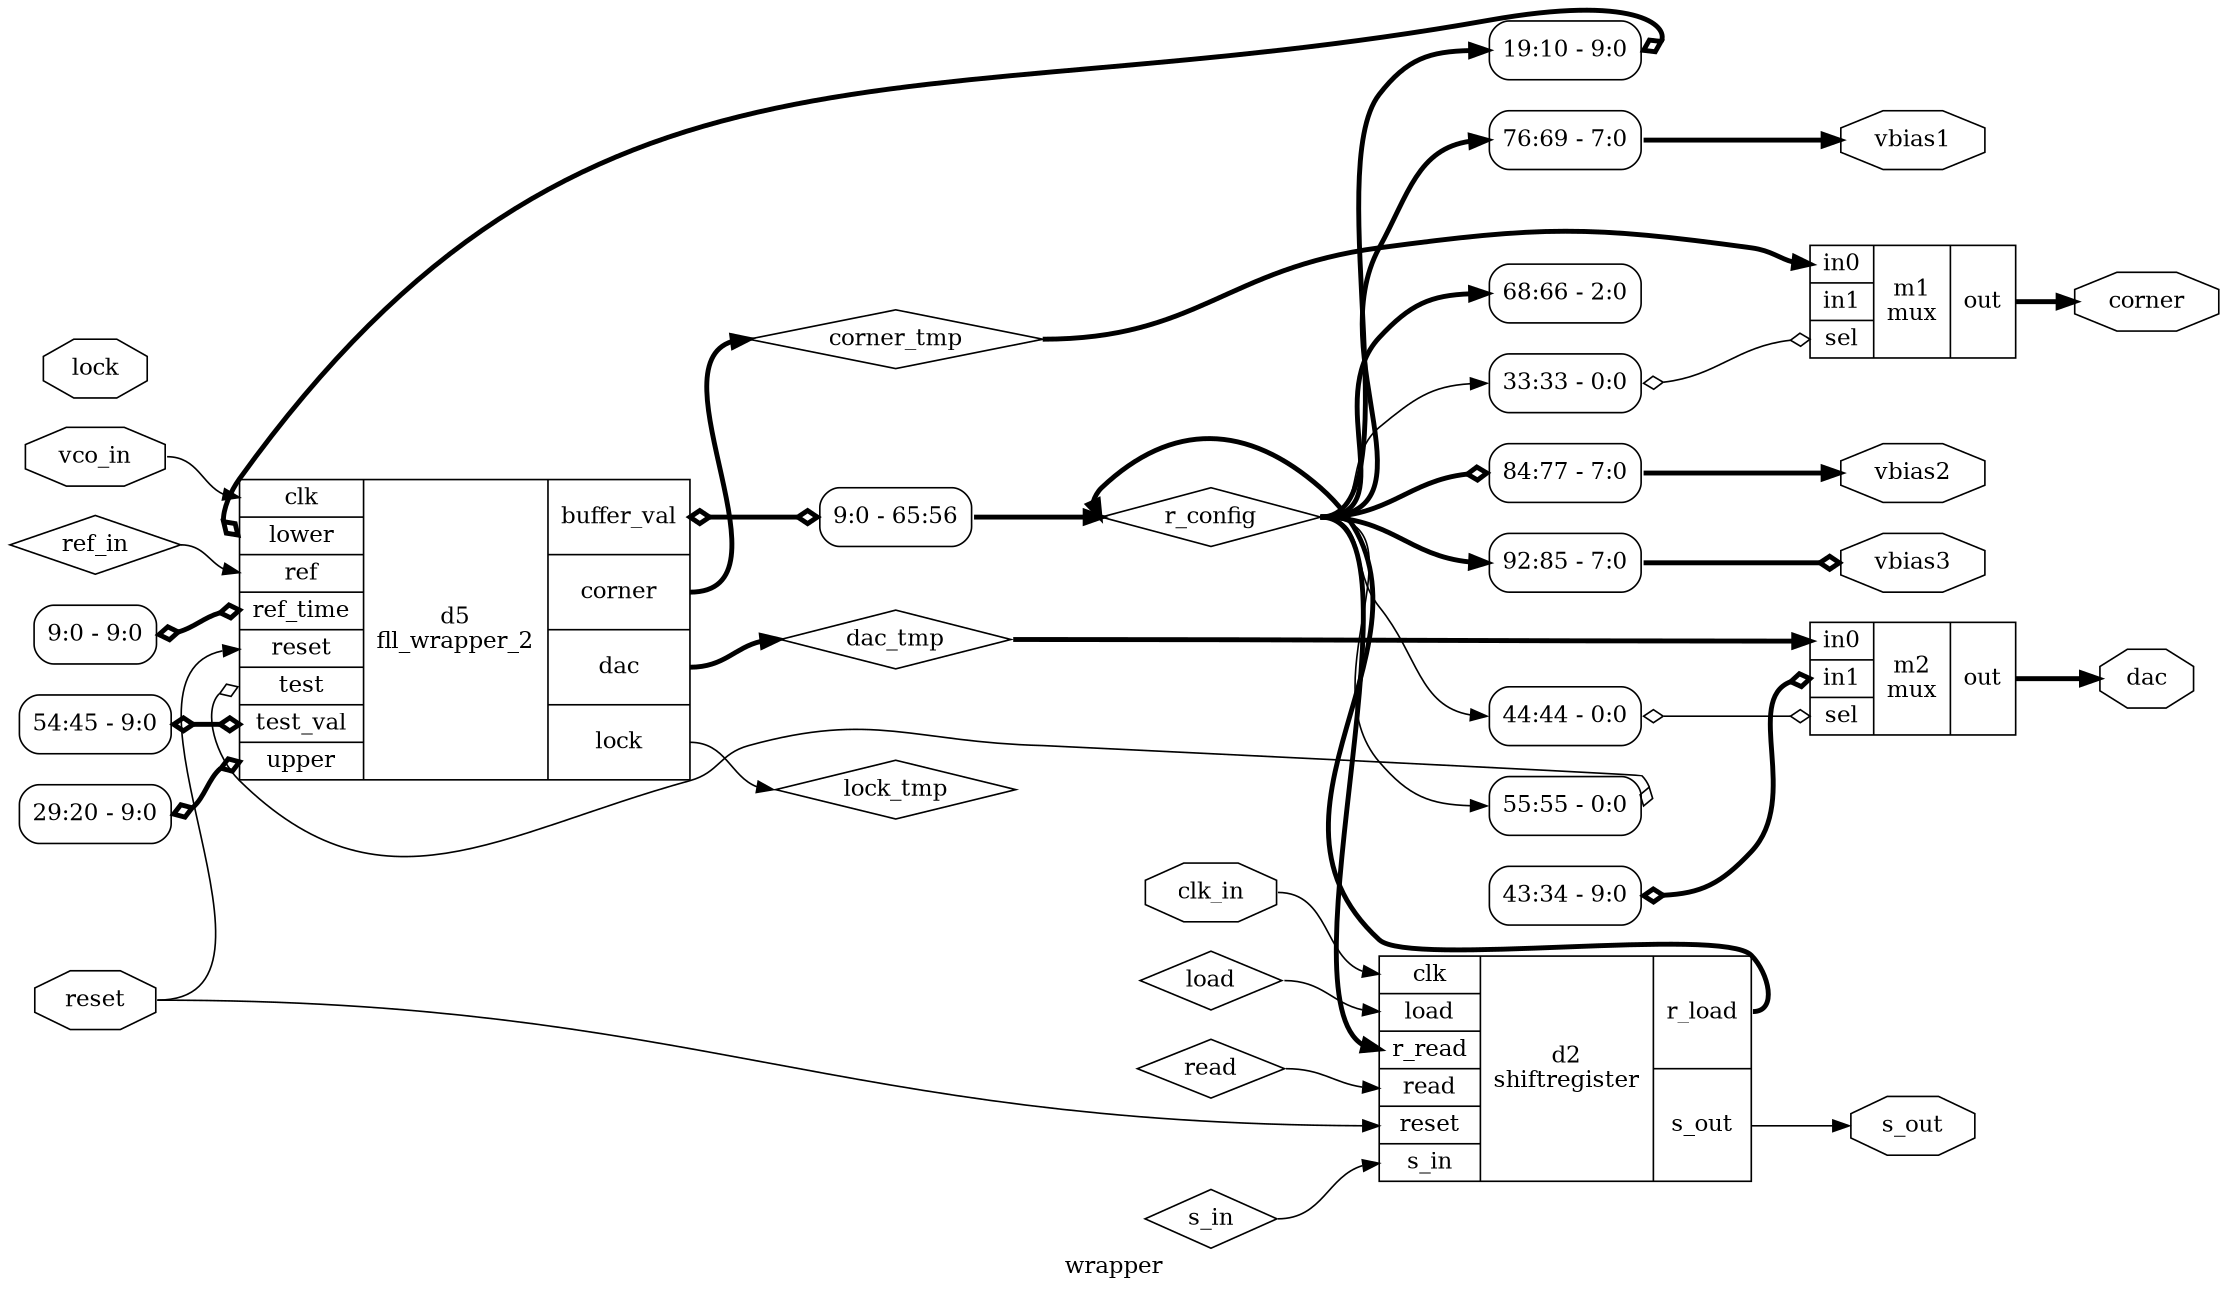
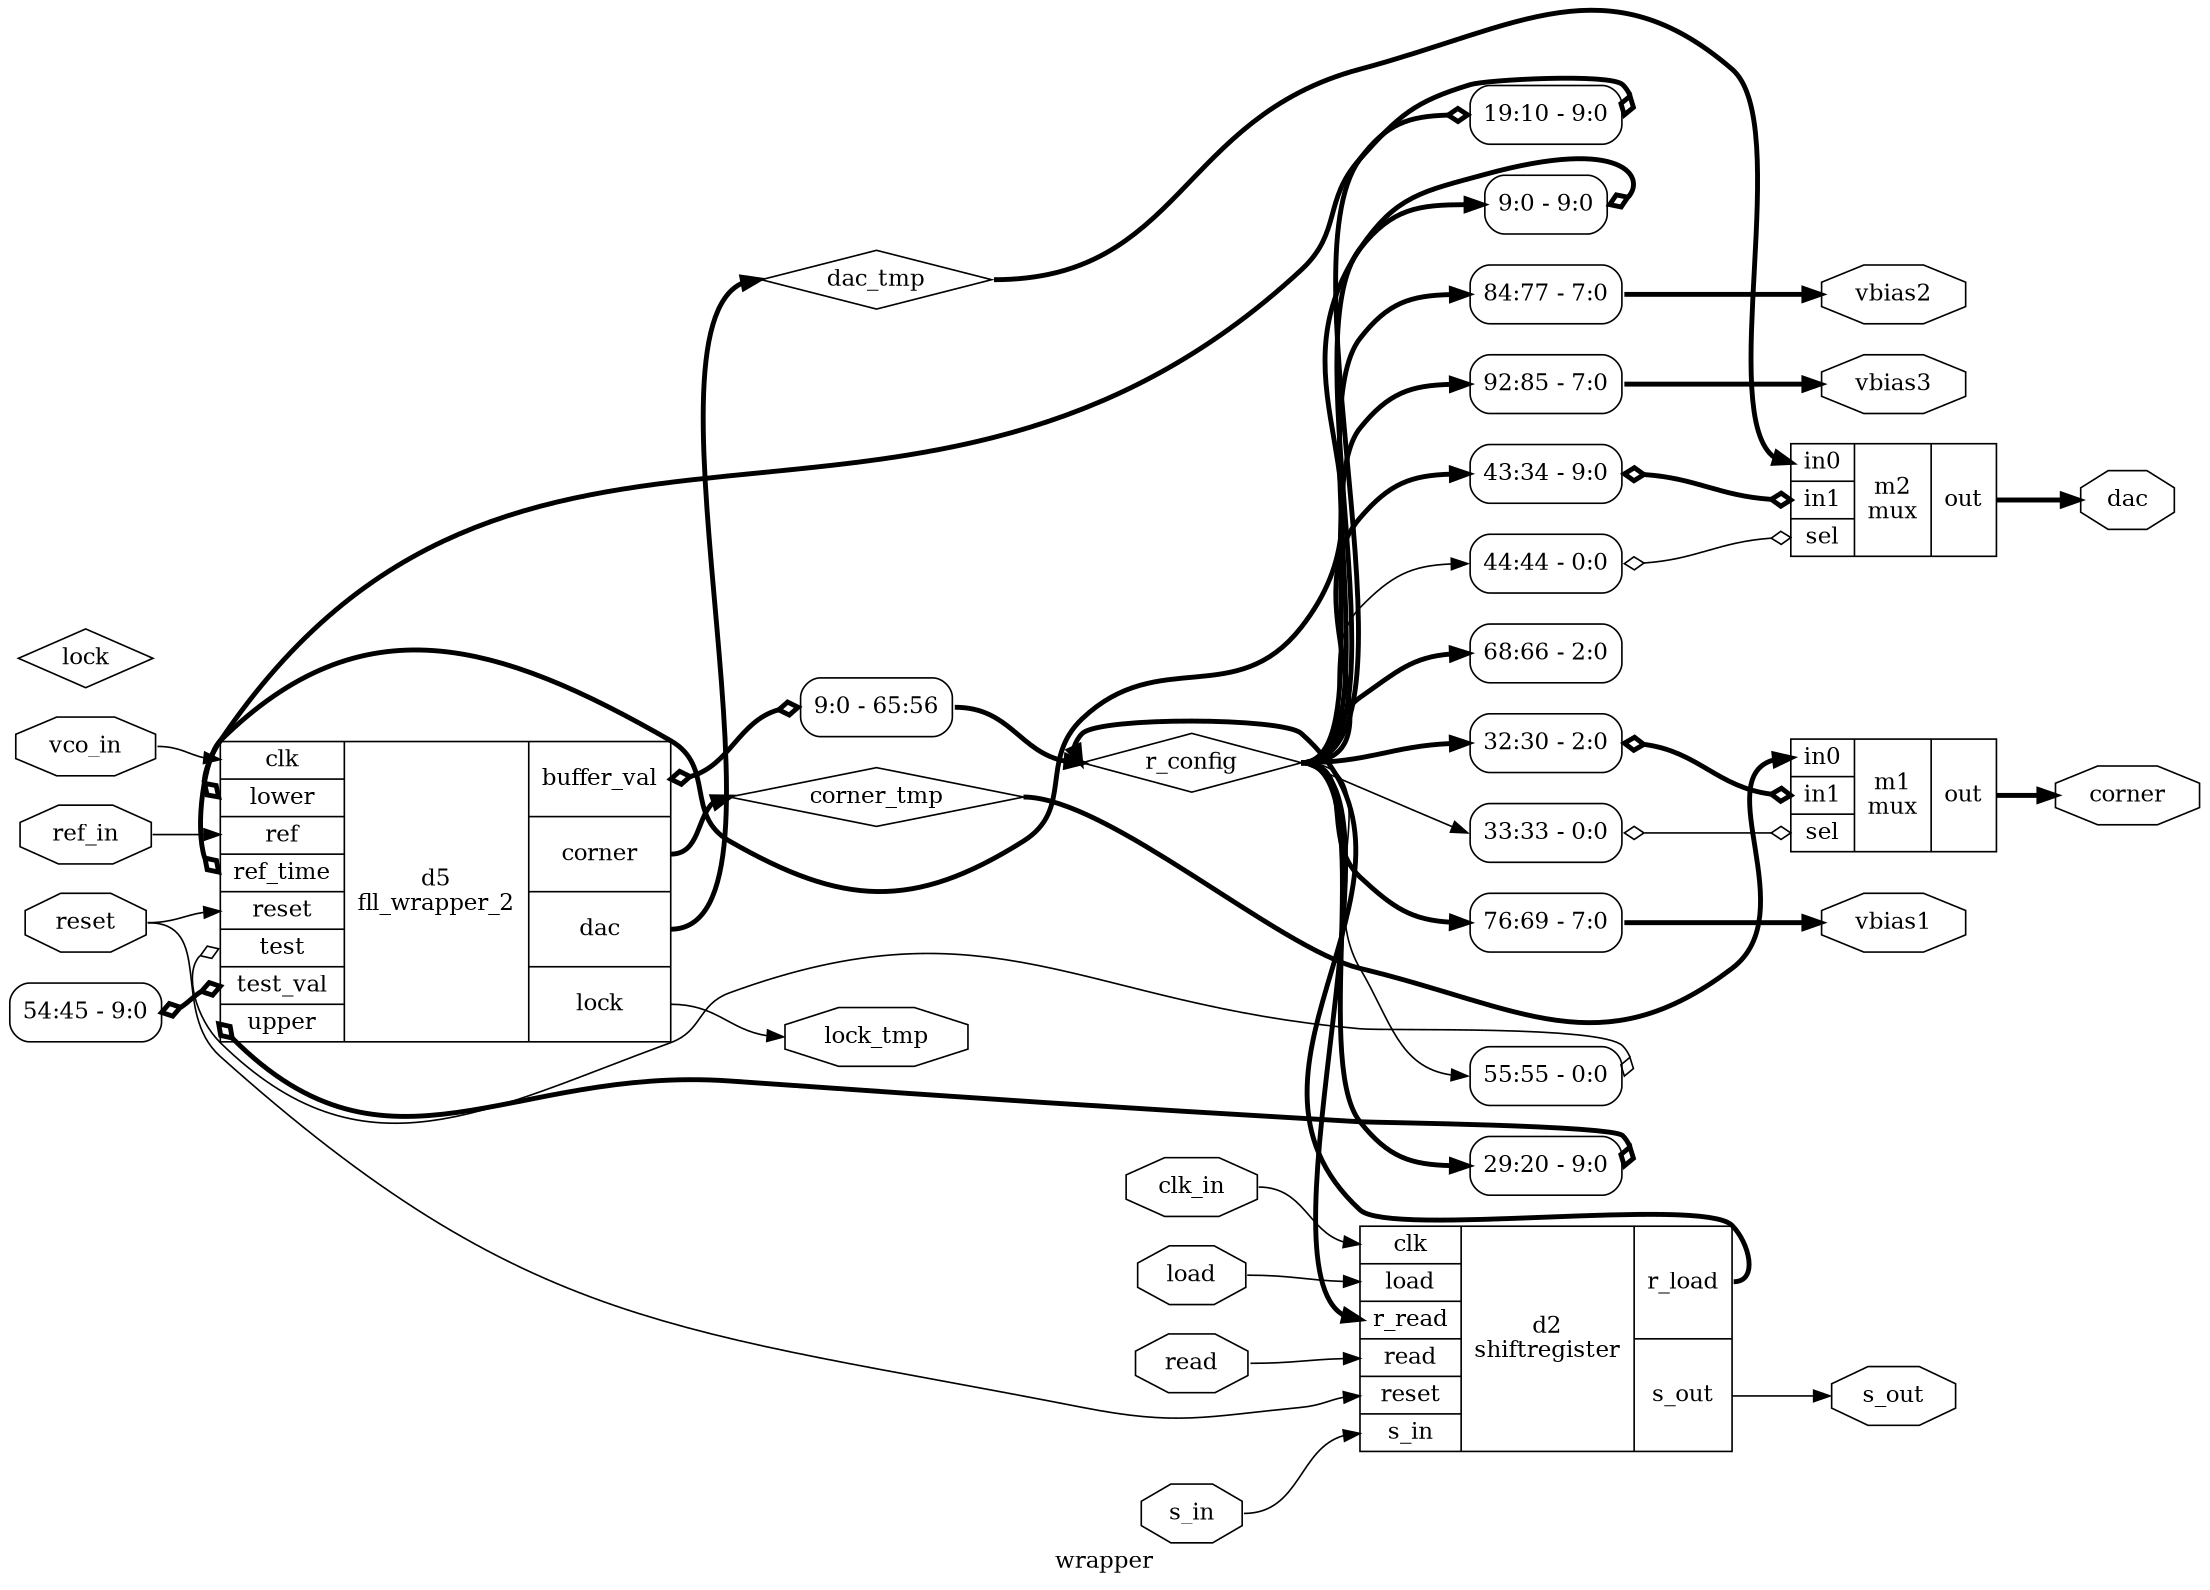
  digraph {
    label=wrapper
    rankdir=LR
    remincross=true
    node [shape=record]
    edge [color=black headport=w style="setlinewidth(3)" tailport=e]
-   n1 [color=black fontcolor=black label=lock_tmp shape=diamond]
+   n1 [color=black fontcolor=black label=lock_tmp shape=octagon]
    n2 [color=black fontcolor=black label=corner_tmp shape=diamond]
    n3 [label="{{<p20> in0|<p21> in1|<p22> sel}|m1\nmux|{<p23> out}}"]
    n4 [color=black fontcolor=black label=corner shape=octagon]
    n5 [color=black fontcolor=black label=dac_tmp shape=diamond]
    n6 [label="{{<p20> in0|<p21> in1|<p22> sel}|m2\nmux|{<p23> out}}"]
    n7 [color=black fontcolor=black label=dac shape=octagon]
    n8 [color=black fontcolor=black label=r_config shape=diamond]
    n9 [label="<s0> 43:34 - 9:0 " style=rounded]
    n10 [label="<s0> 44:44 - 0:0 " style=rounded]
+   n11 [label="<s0> 32:30 - 2:0 " style=rounded]
    n12 [label="<s0> 33:33 - 0:0 " style=rounded]
    n13 [label="<s0> 55:55 - 0:0 " style=rounded]
    n14 [label="<s0> 9:0 - 9:0 " style=rounded]
    n15 [label="<s0> 19:10 - 9:0 " style=rounded]
    n16 [label="<s0> 29:20 - 9:0 " style=rounded]
    n17 [label="{{<p26> clk|<p15> load|<p35> r_read|<p16> read|<p14> reset|<p17> s_in}|d2\nshiftregister|{<p36> r_load|<p12> s_out}}"]
    n18 [label="<s0> 68:66 - 2:0 " style=rounded]
    n19 [label="<s0> 76:69 - 7:0 " style=rounded]
    n20 [label="<s0> 84:77 - 7:0 " style=rounded]
    n21 [label="<s0> 92:85 - 7:0 " style=rounded]
    n22 [label="<s0> 54:45 - 9:0 " style=rounded]
    n23 [label="{{<p26> clk|<p27> lower|<p28> ref|<p29> ref_time|<p14> reset|<p30> test|<p31> test_val|<p32> upper}|d5\nfll_wrapper_2|{<p33> buffer_val|<p10> corner|<p11> dac|<p9> lock}}"]
    n24 [color=black fontcolor=black label=s_out shape=octagon]
    n25 [color=black fontcolor=black label=vbias1 shape=octagon]
    n26 [color=black fontcolor=black label=vbias2 shape=octagon]
    n27 [color=black fontcolor=black label=vbias3 shape=octagon]
-   n28 [color=black fontcolor=black label=lock shape=octagon]
+   n28 [color=black fontcolor=black label=lock shape=diamond]
    n29 [color=black fontcolor=black label=vco_in shape=octagon]
    n30 [label="<s0> 9:0 - 65:56 " style=rounded]
    n31 [color=black fontcolor=black label=reset shape=octagon]
-   n32 [color=black fontcolor=black label=load shape=diamond]
-   n33 [color=black fontcolor=black label=read shape=diamond]
-   n34 [color=black fontcolor=black label=s_in shape=diamond]
+   n32 [color=black fontcolor=black label=load shape=octagon]
+   n33 [color=black fontcolor=black label=read shape=octagon]
+   n34 [color=black fontcolor=black label=s_in shape=octagon]
    n35 [color=black fontcolor=black label=clk_in shape=octagon]
-   n36 [color=black fontcolor=black label=ref_in shape=diamond]
+   n36 [color=black fontcolor=black label=ref_in shape=octagon]
    n2 -> n3 [headport="p20:w"]
    n3 -> n4 [tailport="p23:e"]
    n5 -> n6 [headport="p20:w"]
    n6 -> n7 [tailport="p23:e"]
+   n8 -> n9 [headport="s0:w"]
    n8 -> n10 [headport="s0:w" style=""]
+   n8 -> n11 [headport="s0:w"]
    n8 -> n12 [headport="s0:w" style=""]
    n8 -> n13 [headport="s0:w" style=""]
-   n8 -> n15 [headport="s0:w"]
+   n8 -> n14 [headport="s0:w"]
+   n8 -> n15 [headport="s0:w" arrowhead=odiamond]
+   n8 -> n16 [headport="s0:w"]
    n8 -> n17 [headport="p35:w"]
    n8 -> n18 [headport="s0:w"]
    n8 -> n19 [headport="s0:w"]
-   n8 -> n20 [headport="s0:w" arrowhead=odiamond]
+   n8 -> n20 [headport="s0:w"]
    n8 -> n21 [headport="s0:w"]
    n9 -> n6 [arrowhead=odiamond arrowtail=odiamond dir=both headport="p21:w"]
    n10 -> n6 [arrowhead=odiamond arrowtail=odiamond dir=both headport="p22:w" style=""]
+   n11 -> n3 [arrowhead=odiamond arrowtail=odiamond dir=both headport="p21:w"]
    n12 -> n3 [arrowhead=odiamond arrowtail=odiamond dir=both headport="p22:w" style=""]
    n13 -> n23 [arrowhead=odiamond arrowtail=odiamond dir=both headport="p30:w" style=""]
    n14 -> n23 [arrowhead=odiamond arrowtail=odiamond dir=both headport="p29:w"]
    n15 -> n23 [arrowhead=odiamond arrowtail=odiamond dir=both headport="p27:w"]
    n16 -> n23 [arrowhead=odiamond arrowtail=odiamond dir=both headport="p32:w"]
    n17 -> n8 [tailport="p36:e"]
    n17 -> n24 [tailport="p12:e" style=""]
    n19 -> n25
    n20 -> n26
-   n21 -> n27 [arrowhead=odiamond]
+   n21 -> n27
    n22 -> n23 [arrowhead=odiamond arrowtail=odiamond dir=both headport="p31:w"]
    n23 -> n1 [tailport="p9:e" style=""]
    n23 -> n2 [tailport="p10:e"]
    n23 -> n5 [tailport="p11:e"]
    n23 -> n30 [arrowhead=odiamond arrowtail=odiamond dir=both tailport="p33:e"]
    n29 -> n23 [headport="p26:w" style=""]
    n30 -> n8 [tailport="s0:e"]
    n31 -> n17 [headport="p14:w" style=""]
    n31 -> n23 [headport="p14:w" style=""]
    n32 -> n17 [headport="p15:w" style=""]
    n33 -> n17 [headport="p16:w" style=""]
    n34 -> n17 [headport="p17:w" style=""]
    n35 -> n17 [headport="p26:w" style=""]
    n36 -> n23 [headport="p28:w" style=""]
  }
